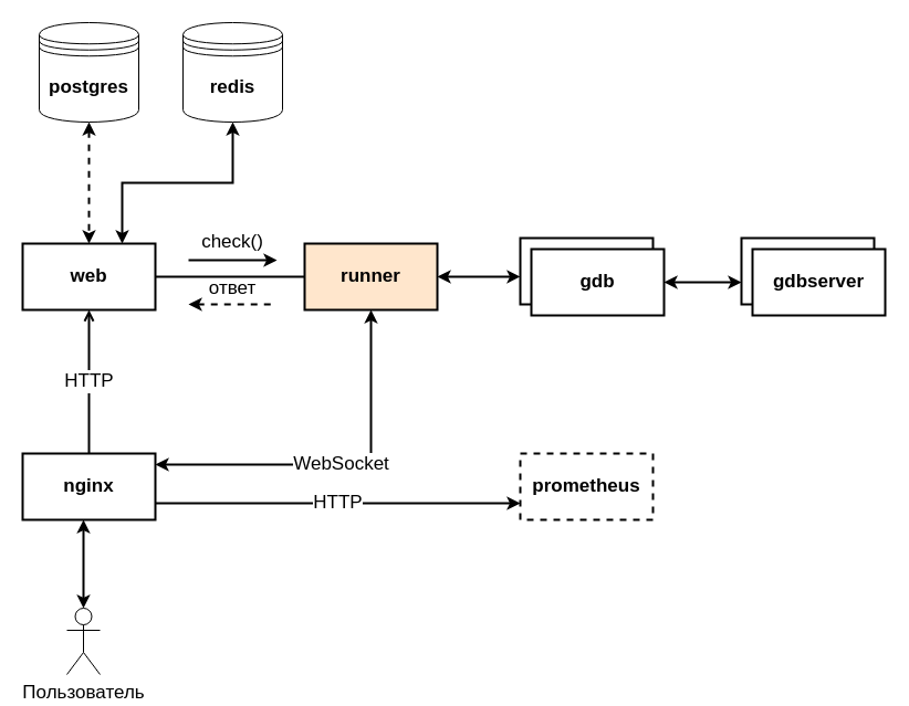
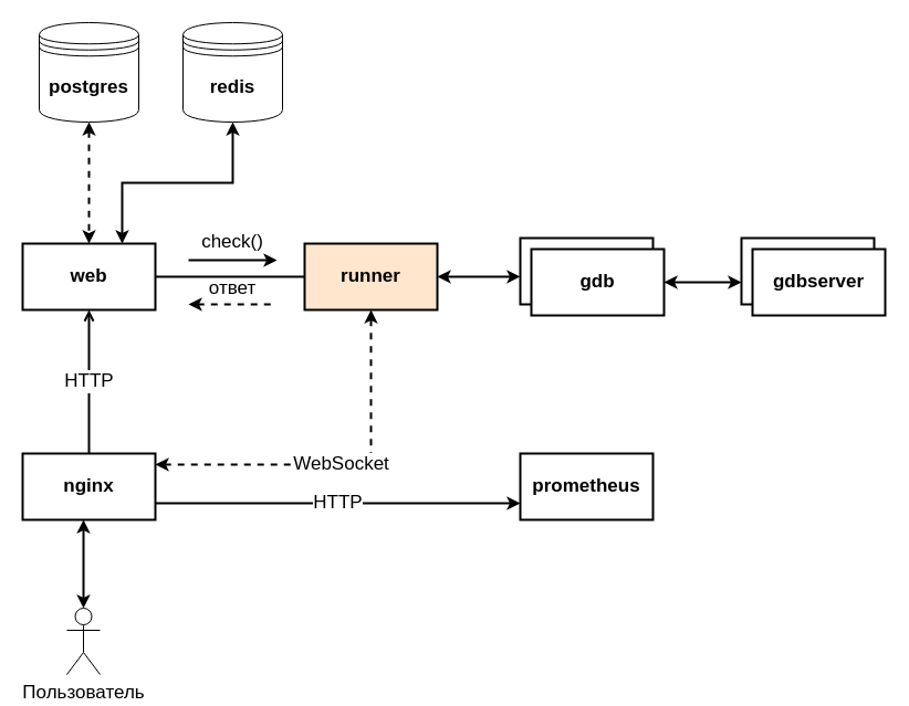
  <mxCell id="0" />
  <mxCell id="1" parent="0" />
  <mxCell id="2" value="" style="edgeStyle=orthogonalEdgeStyle;rounded=0;orthogonalLoop=1;jettySize=auto;html=1;fontSize=17;endArrow=none;endFill=0;strokeWidth=2;" edge="1" parent="1" source="4" target="6"><mxGeometry relative="1" as="geometry" /></mxCell>
  <mxCell id="3" style="edgeStyle=orthogonalEdgeStyle;rounded=0;orthogonalLoop=1;jettySize=auto;html=1;exitX=0.75;exitY=0;exitDx=0;exitDy=0;entryX=0.5;entryY=1;entryDx=0;entryDy=0;fontSize=17;startArrow=classic;startFill=1;endArrow=classic;endFill=1;strokeWidth=2;" edge="1" parent="1" source="4" target="23"><mxGeometry relative="1" as="geometry" /></mxCell>
  <mxCell id="4" value="&lt;b&gt;&lt;font style=&quot;font-size: 17px&quot;&gt;web&lt;/font&gt;&lt;/b&gt;" style="rounded=0;whiteSpace=wrap;html=1;strokeWidth=2;" vertex="1" parent="1"><mxGeometry x="20" y="220" width="120" height="60" as="geometry" /></mxCell>
  <mxCell id="5" style="edgeStyle=orthogonalEdgeStyle;rounded=0;orthogonalLoop=1;jettySize=auto;html=1;entryX=0;entryY=0.583;entryDx=0;entryDy=0;entryPerimeter=0;fontSize=17;startArrow=classic;startFill=1;endArrow=classic;endFill=1;strokeWidth=2;" edge="1" parent="1" source="6" target="9"><mxGeometry relative="1" as="geometry" /></mxCell>
  <mxCell id="6" value="&lt;b&gt;&lt;font style=&quot;font-size: 17px&quot;&gt;runner&lt;br&gt;&lt;/font&gt;&lt;/b&gt;" style="rounded=0;whiteSpace=wrap;html=1;strokeWidth=2;fillColor=#ffe6cc;" vertex="1" parent="1"><mxGeometry x="275" y="220" width="120" height="60" as="geometry" /></mxCell>
  <mxCell id="7" value="" style="endArrow=classic;html=1;rounded=0;fontSize=17;strokeWidth=2;" edge="1" parent="1"><mxGeometry width="50" height="50" relative="1" as="geometry"><mxPoint x="170" y="235" as="sourcePoint" /><mxPoint x="250" y="235" as="targetPoint" /></mxGeometry></mxCell>
  <mxCell id="8" value="check()" style="text;html=1;strokeColor=none;fillColor=none;align=center;verticalAlign=middle;whiteSpace=wrap;rounded=0;fontSize=17;" vertex="1" parent="1"><mxGeometry x="180" y="204" width="60" height="30" as="geometry" /></mxCell>
  <mxCell id="9" value="&lt;b&gt;&lt;font style=&quot;font-size: 17px&quot;&gt;gdb&lt;br&gt;&lt;/font&gt;&lt;/b&gt;" style="rounded=0;whiteSpace=wrap;html=1;strokeWidth=2;" vertex="1" parent="1"><mxGeometry x="470" y="215" width="120" height="60" as="geometry" /></mxCell>
  <mxCell id="10" value="&lt;b&gt;&lt;font style=&quot;font-size: 17px&quot;&gt;gdbserver&lt;br&gt;&lt;/font&gt;&lt;/b&gt;" style="rounded=0;whiteSpace=wrap;html=1;strokeWidth=2;" vertex="1" parent="1"><mxGeometry x="670" y="215" width="120" height="60" as="geometry" /></mxCell>
  <mxCell id="11" value="" style="edgeStyle=orthogonalEdgeStyle;rounded=0;orthogonalLoop=1;jettySize=auto;html=1;fontSize=17;startArrow=classic;startFill=1;endArrow=classic;endFill=1;strokeWidth=2;" edge="1" parent="1" source="12"><mxGeometry relative="1" as="geometry"><mxPoint x="670" y="255" as="targetPoint" /></mxGeometry></mxCell>
  <mxCell id="12" value="&lt;b&gt;&lt;font style=&quot;font-size: 17px&quot;&gt;gdb&lt;br&gt;&lt;/font&gt;&lt;/b&gt;" style="rounded=0;whiteSpace=wrap;html=1;strokeWidth=2;" vertex="1" parent="1"><mxGeometry x="480" y="225" width="120" height="60" as="geometry" /></mxCell>
  <mxCell id="13" value="&lt;b&gt;&lt;font style=&quot;font-size: 17px&quot;&gt;gdbserver&lt;br&gt;&lt;/font&gt;&lt;/b&gt;" style="rounded=0;whiteSpace=wrap;html=1;strokeWidth=2;" vertex="1" parent="1"><mxGeometry x="680" y="225" width="120" height="60" as="geometry" /></mxCell>
  <mxCell id="14" value="" style="edgeStyle=orthogonalEdgeStyle;rounded=0;orthogonalLoop=1;jettySize=auto;html=1;fontSize=17;startArrow=classic;startFill=1;endArrow=classic;endFill=1;strokeWidth=2;" edge="1" parent="1" source="15"><mxGeometry relative="1" as="geometry"><mxPoint x="75" y="470" as="targetPoint" /></mxGeometry></mxCell>
  <mxCell id="15" value="Пользователь" style="shape=umlActor;verticalLabelPosition=bottom;verticalAlign=top;html=1;outlineConnect=0;fontSize=17;strokeColor=default;strokeWidth=1;fillColor=none;" vertex="1" parent="1"><mxGeometry x="60" y="550" width="30" height="60" as="geometry" /></mxCell>
- <mxCell id="16" value="WebSocket" style="edgeStyle=orthogonalEdgeStyle;rounded=0;orthogonalLoop=1;jettySize=auto;html=1;entryX=0.5;entryY=1;entryDx=0;entryDy=0;fontSize=17;startArrow=classic;startFill=1;endArrow=classic;endFill=1;strokeWidth=2;" edge="1" parent="1" source="19" target="6"><mxGeometry relative="1" as="geometry"><Array as="points"><mxPoint x="335" y="420" /></Array></mxGeometry></mxCell>
+ <mxCell id="16" value="WebSocket" style="edgeStyle=orthogonalEdgeStyle;rounded=0;orthogonalLoop=1;jettySize=auto;html=1;entryX=0.5;entryY=1;entryDx=0;entryDy=0;fontSize=17;startArrow=classic;startFill=1;endArrow=classic;endFill=1;strokeWidth=2;dashed=1;" edge="1" parent="1" source="19" target="6"><mxGeometry relative="1" as="geometry"><Array as="points"><mxPoint x="335" y="420" /></Array></mxGeometry></mxCell>
  <mxCell id="17" value="HTTP" style="edgeStyle=orthogonalEdgeStyle;rounded=0;orthogonalLoop=1;jettySize=auto;html=1;entryX=0.5;entryY=1;entryDx=0;entryDy=0;fontSize=17;startArrow=none;startFill=0;endArrow=open;endFill=1;strokeWidth=2;" edge="1" parent="1" source="19" target="4"><mxGeometry relative="1" as="geometry" /></mxCell>
  <mxCell id="18" value="HTTP" style="edgeStyle=orthogonalEdgeStyle;rounded=0;orthogonalLoop=1;jettySize=auto;html=1;entryX=0;entryY=0.75;entryDx=0;entryDy=0;fontSize=17;startArrow=none;startFill=0;endArrow=classic;endFill=1;strokeWidth=2;" edge="1" parent="1" source="19" target="22"><mxGeometry relative="1" as="geometry"><Array as="points"><mxPoint x="170" y="455" /><mxPoint x="170" y="455" /></Array></mxGeometry></mxCell>
  <mxCell id="19" value="&lt;b&gt;&lt;font style=&quot;font-size: 17px&quot;&gt;nginx&lt;/font&gt;&lt;/b&gt;" style="rounded=0;whiteSpace=wrap;html=1;strokeWidth=2;" vertex="1" parent="1"><mxGeometry x="20" y="410" width="120" height="60" as="geometry" /></mxCell>
  <mxCell id="20" style="edgeStyle=orthogonalEdgeStyle;rounded=0;orthogonalLoop=1;jettySize=auto;html=1;entryX=0.5;entryY=0;entryDx=0;entryDy=0;fontSize=17;startArrow=classic;startFill=1;endArrow=classic;endFill=1;strokeWidth=2;dashed=1;" edge="1" parent="1" source="21" target="4"><mxGeometry relative="1" as="geometry" /></mxCell>
  <mxCell id="21" value="&lt;b&gt;postgres&lt;/b&gt;" style="shape=datastore;whiteSpace=wrap;html=1;fontSize=17;strokeColor=default;strokeWidth=1;fillColor=none;" vertex="1" parent="1"><mxGeometry x="35" y="20" width="90" height="90" as="geometry" /></mxCell>
- <mxCell id="22" value="&lt;b&gt;&lt;font style=&quot;font-size: 17px&quot;&gt;prometheus&lt;/font&gt;&lt;/b&gt;" style="rounded=0;whiteSpace=wrap;html=1;strokeWidth=2;dashed=1;" vertex="1" parent="1"><mxGeometry x="470" y="410" width="120" height="60" as="geometry" /></mxCell>
+ <mxCell id="22" value="&lt;b&gt;&lt;font style=&quot;font-size: 17px&quot;&gt;prometheus&lt;/font&gt;&lt;/b&gt;" style="rounded=0;whiteSpace=wrap;html=1;strokeWidth=2;" vertex="1" parent="1"><mxGeometry x="470" y="410" width="120" height="60" as="geometry" /></mxCell>
  <mxCell id="23" value="&lt;b&gt;redis&lt;/b&gt;" style="shape=datastore;whiteSpace=wrap;html=1;fontSize=17;strokeColor=default;strokeWidth=1;fillColor=none;" vertex="1" parent="1"><mxGeometry x="165" y="20" width="90" height="90" as="geometry" /></mxCell>
  <mxCell id="24" value="" style="endArrow=none;html=1;rounded=0;fontSize=17;strokeWidth=2;startArrow=classic;startFill=1;endFill=0;dashed=1;" edge="1" parent="1"><mxGeometry width="50" height="50" relative="1" as="geometry"><mxPoint x="170" y="275" as="sourcePoint" /><mxPoint x="250" y="275" as="targetPoint" /></mxGeometry></mxCell>
  <mxCell id="25" value="ответ" style="text;html=1;strokeColor=none;fillColor=none;align=center;verticalAlign=middle;whiteSpace=wrap;rounded=0;fontSize=17;" vertex="1" parent="1"><mxGeometry x="180" y="246" width="60" height="30" as="geometry" /></mxCell>
